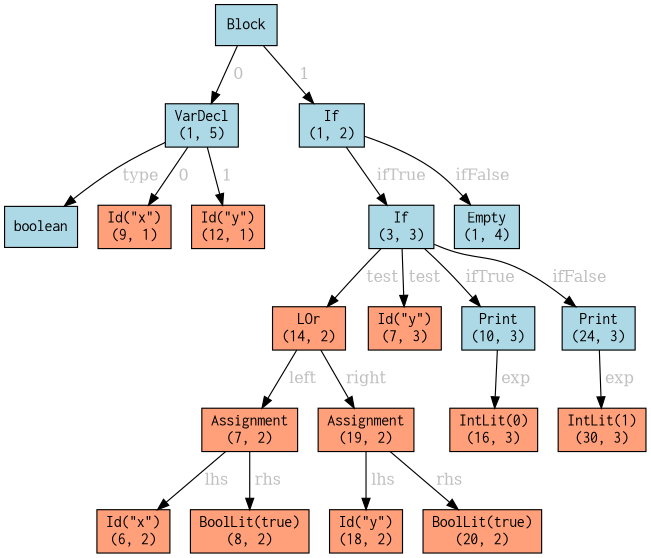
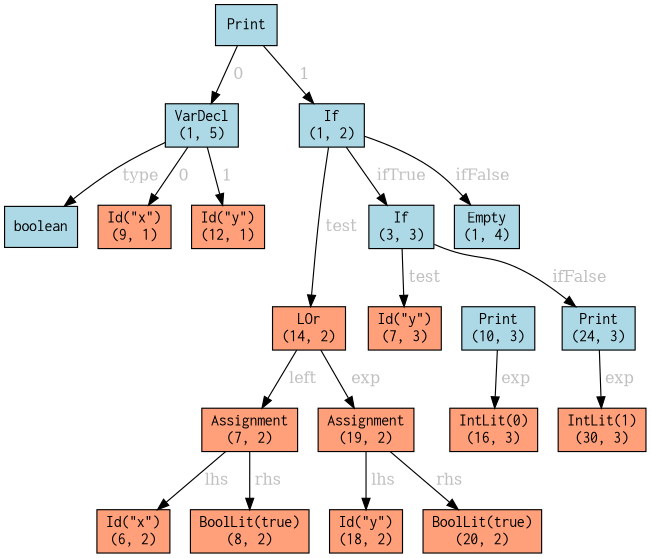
  digraph {
    node [fillcolor=lightsalmon fontname=Courier shape=box style=filled]
    edge [fontcolor=gray]
-   n1 [fillcolor=lightblue label=Block]
+   n1 [fillcolor=lightblue label=Print]
    n2 [fillcolor=lightblue label="VarDecl\n(1, 5)"]
    n3 [fillcolor=lightblue label="If\n(1, 2)"]
    n4 [fillcolor=lightblue label=boolean]
    n5 [label="Id(\"x\")\n(9, 1)"]
    n6 [label="Id(\"y\")\n(12, 1)"]
    n7 [label="LOr\n(14, 2)"]
    n8 [fillcolor=lightblue label="If\n(3, 3)"]
    n9 [fillcolor=lightblue label="Empty\n(1, 4)"]
    n10 [label="Assignment\n(7, 2)"]
    n11 [label="Assignment\n(19, 2)"]
    n12 [label="Id(\"y\")\n(7, 3)"]
    n13 [fillcolor=lightblue label="Print\n(10, 3)"]
    n14 [fillcolor=lightblue label="Print\n(24, 3)"]
    n15 [label="Id(\"x\")\n(6, 2)"]
    n16 [label="BoolLit(true)\n(8, 2)"]
    n17 [label="Id(\"y\")\n(18, 2)"]
    n18 [label="BoolLit(true)\n(20, 2)"]
    n19 [label="IntLit(0)\n(16, 3)"]
    n20 [label="IntLit(1)\n(30, 3)"]
    n1 -> n2 [label=" 0"]
    n1 -> n3 [label=" 1"]
    n2 -> n4 [label=" type"]
    n2 -> n5 [label=" 0"]
    n2 -> n6 [label=" 1"]
-   n8 -> n7 [label=" test"]
+   n3 -> n7 [label=" test"]
    n3 -> n8 [label=" ifTrue"]
    n3 -> n9 [label=" ifFalse"]
    n7 -> n10 [label=" left"]
-   n7 -> n11 [label=" right"]
+   n7 -> n11 [label=" exp"]
    n8 -> n12 [label=" test"]
-   n8 -> n13 [label=" ifTrue"]
    n8 -> n14 [label=" ifFalse"]
    n10 -> n15 [label=" lhs"]
    n10 -> n16 [label=" rhs"]
    n11 -> n17 [label=" lhs"]
    n11 -> n18 [label=" rhs"]
    n13 -> n19 [label=" exp"]
    n14 -> n20 [label=" exp"]
  }
